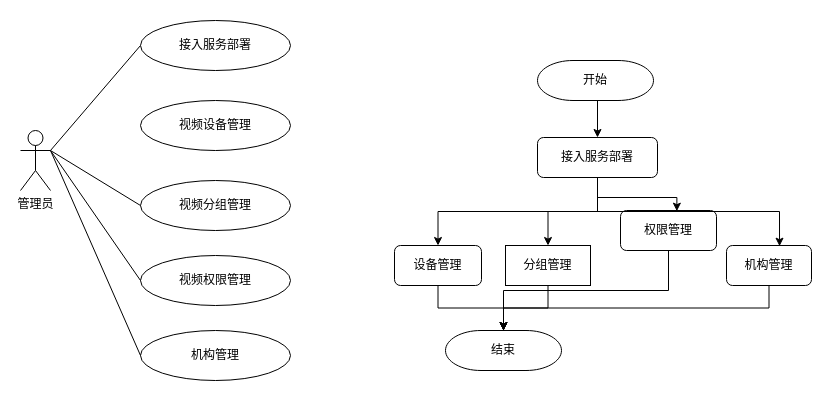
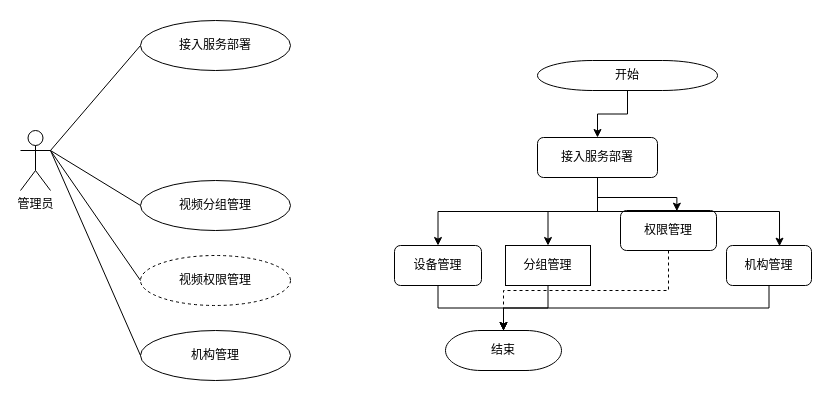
  <mxCell id="0" />
  <mxCell id="1" parent="0" />
  <mxCell id="2" style="edgeStyle=orthogonalEdgeStyle;rounded=0;orthogonalLoop=1;jettySize=auto;html=1;exitX=0.5;exitY=1;exitDx=0;exitDy=0;entryX=0.5;entryY=0;entryDx=0;entryDy=0;strokeWidth=1;" edge="1" parent="1" source="4" target="5"><mxGeometry relative="1" as="geometry" /></mxCell>
  <mxCell id="3" style="edgeStyle=orthogonalEdgeStyle;rounded=0;orthogonalLoop=1;jettySize=auto;html=1;exitX=0.5;exitY=1;exitDx=0;exitDy=0;entryX=0.5;entryY=0;entryDx=0;entryDy=0;strokeWidth=1;" edge="1" parent="1" source="4" target="18"><mxGeometry relative="1" as="geometry" /></mxCell>
  <mxCell id="4" value="接入服务部署" style="rounded=1;whiteSpace=wrap;html=1;fontSize=12;glass=0;strokeWidth=1;shadow=0;" parent="1" vertex="1"><mxGeometry x="537" y="137" width="120" height="40" as="geometry" /></mxCell>
  <mxCell id="5" value="设备管理" style="rounded=1;whiteSpace=wrap;html=1;fontSize=12;glass=0;strokeWidth=1;shadow=0;" parent="1" vertex="1"><mxGeometry x="394" y="245" width="87" height="40" as="geometry" /></mxCell>
  <mxCell id="6" style="rounded=0;orthogonalLoop=1;jettySize=auto;html=1;exitX=1;exitY=0.333;exitDx=0;exitDy=0;exitPerimeter=0;entryX=0;entryY=0.5;entryDx=0;entryDy=0;endArrow=none;endFill=0;" edge="1" parent="1" source="7" target="8"><mxGeometry relative="1" as="geometry" /></mxCell>
  <mxCell id="7" value="管理员" style="shape=umlActor;verticalLabelPosition=bottom;verticalAlign=top;html=1;outlineConnect=0;" vertex="1" parent="1"><mxGeometry x="20" y="130" width="30" height="60" as="geometry" /></mxCell>
  <mxCell id="8" value="接入服务部署" style="ellipse;whiteSpace=wrap;html=1;" vertex="1" parent="1"><mxGeometry x="140" y="20" width="150" height="50" as="geometry" /></mxCell>
- <mxCell id="9" value="视频设备管理" style="ellipse;whiteSpace=wrap;html=1;" vertex="1" parent="1"><mxGeometry x="140" y="100" width="150" height="50" as="geometry" /></mxCell>
  <mxCell id="10" value="视频分组管理" style="ellipse;whiteSpace=wrap;html=1;" vertex="1" parent="1"><mxGeometry x="140" y="180" width="150" height="50" as="geometry" /></mxCell>
- <mxCell id="11" value="视频权限管理" style="ellipse;whiteSpace=wrap;html=1;" vertex="1" parent="1"><mxGeometry x="140" y="255" width="150" height="50" as="geometry" /></mxCell>
+ <mxCell id="11" value="视频权限管理" style="ellipse;whiteSpace=wrap;html=1;dashed=1;" vertex="1" parent="1"><mxGeometry x="140" y="255" width="150" height="50" as="geometry" /></mxCell>
  <mxCell id="12" value="机构管理" style="ellipse;whiteSpace=wrap;html=1;" vertex="1" parent="1"><mxGeometry x="140" y="330" width="150" height="50" as="geometry" /></mxCell>
  <mxCell id="13" style="rounded=0;orthogonalLoop=1;jettySize=auto;html=1;entryX=0;entryY=0.5;entryDx=0;entryDy=0;endArrow=none;endFill=0;" edge="1" parent="1" target="10"><mxGeometry relative="1" as="geometry"><mxPoint x="50" y="150" as="sourcePoint" /><mxPoint x="160" y="65" as="targetPoint" /></mxGeometry></mxCell>
  <mxCell id="14" style="rounded=0;orthogonalLoop=1;jettySize=auto;html=1;entryX=0;entryY=0.5;entryDx=0;entryDy=0;endArrow=none;endFill=0;" edge="1" parent="1" target="11"><mxGeometry relative="1" as="geometry"><mxPoint x="50" y="150" as="sourcePoint" /><mxPoint x="170" y="75" as="targetPoint" /></mxGeometry></mxCell>
  <mxCell id="15" style="rounded=0;orthogonalLoop=1;jettySize=auto;html=1;entryX=0;entryY=0.5;entryDx=0;entryDy=0;endArrow=none;endFill=0;" edge="1" parent="1" target="12"><mxGeometry relative="1" as="geometry"><mxPoint x="50" y="150" as="sourcePoint" /><mxPoint x="180" y="85" as="targetPoint" /></mxGeometry></mxCell>
  <mxCell id="16" style="edgeStyle=orthogonalEdgeStyle;rounded=0;orthogonalLoop=1;jettySize=auto;html=1;exitX=0.5;exitY=1;exitDx=0;exitDy=0;exitPerimeter=0;entryX=0.5;entryY=0;entryDx=0;entryDy=0;strokeWidth=1;" edge="1" parent="1" source="17" target="4"><mxGeometry relative="1" as="geometry" /></mxCell>
- <mxCell id="17" value="开始" style="strokeWidth=1;html=1;shape=mxgraph.flowchart.terminator;whiteSpace=wrap;" vertex="1" parent="1"><mxGeometry x="537" y="60" width="116" height="40" as="geometry" /></mxCell>
+ <mxCell id="17" value="开始" style="strokeWidth=1;html=1;shape=mxgraph.flowchart.terminator;whiteSpace=wrap;" vertex="1" parent="1"><mxGeometry x="537" y="60" width="180" height="30" as="geometry" /></mxCell>
  <mxCell id="18" value="分组管理" style="whiteSpace=wrap;html=1;fontSize=12;glass=0;strokeWidth=1;shadow=0;rounded=0;" vertex="1" parent="1"><mxGeometry x="505" y="245" width="85" height="40" as="geometry" /></mxCell>
  <mxCell id="19" value="权限管理" style="rounded=1;whiteSpace=wrap;html=1;fontSize=12;glass=0;strokeWidth=1;shadow=0;" vertex="1" parent="1"><mxGeometry x="620" y="210" width="96" height="40" as="geometry" /></mxCell>
  <mxCell id="20" value="机构管理" style="rounded=1;whiteSpace=wrap;html=1;fontSize=12;glass=0;strokeWidth=1;shadow=0;" vertex="1" parent="1"><mxGeometry x="726" y="245" width="85" height="40" as="geometry" /></mxCell>
  <mxCell id="21" style="edgeStyle=orthogonalEdgeStyle;rounded=0;orthogonalLoop=1;jettySize=auto;html=1;exitX=0.5;exitY=1;exitDx=0;exitDy=0;entryX=0.587;entryY=0.017;entryDx=0;entryDy=0;entryPerimeter=0;strokeWidth=1;" edge="1" parent="1" source="4" target="19"><mxGeometry relative="1" as="geometry" /></mxCell>
  <mxCell id="22" style="edgeStyle=orthogonalEdgeStyle;rounded=0;orthogonalLoop=1;jettySize=auto;html=1;exitX=0.5;exitY=1;exitDx=0;exitDy=0;entryX=0.624;entryY=0.017;entryDx=0;entryDy=0;entryPerimeter=0;strokeWidth=1;" edge="1" parent="1" source="4" target="20"><mxGeometry relative="1" as="geometry" /></mxCell>
  <mxCell id="23" value="结束" style="strokeWidth=1;html=1;shape=mxgraph.flowchart.terminator;whiteSpace=wrap;" vertex="1" parent="1"><mxGeometry x="445" y="330" width="116" height="40" as="geometry" /></mxCell>
- <mxCell id="24" style="edgeStyle=orthogonalEdgeStyle;rounded=0;orthogonalLoop=1;jettySize=auto;html=1;exitX=0.5;exitY=1;exitDx=0;exitDy=0;entryX=0.5;entryY=0;entryDx=0;entryDy=0;entryPerimeter=0;strokeWidth=1;" edge="1" parent="1" source="5" target="23"><mxGeometry relative="1" as="geometry" /></mxCell>
- <mxCell id="25" style="edgeStyle=orthogonalEdgeStyle;rounded=0;orthogonalLoop=1;jettySize=auto;html=1;exitX=0.5;exitY=1;exitDx=0;exitDy=0;entryX=0.5;entryY=0;entryDx=0;entryDy=0;entryPerimeter=0;strokeWidth=1;" edge="1" parent="1" source="19" target="23"><mxGeometry relative="1" as="geometry" /></mxCell>
+ <mxCell id="24" style="edgeStyle=orthogonalEdgeStyle;rounded=0;orthogonalLoop=1;jettySize=auto;html=1;exitX=0.5;exitY=1;exitDx=0;exitDy=0;entryX=0.5;entryY=0;entryDx=0;entryDy=0;entryPerimeter=0;strokeWidth=1;endArrow=none;" edge="1" parent="1" source="5" target="23"><mxGeometry relative="1" as="geometry" /></mxCell>
+ <mxCell id="25" style="edgeStyle=orthogonalEdgeStyle;rounded=0;orthogonalLoop=1;jettySize=auto;html=1;exitX=0.5;exitY=1;exitDx=0;exitDy=0;entryX=0.5;entryY=0;entryDx=0;entryDy=0;entryPerimeter=0;strokeWidth=1;dashed=1;" edge="1" parent="1" source="19" target="23"><mxGeometry relative="1" as="geometry" /></mxCell>
  <mxCell id="26" style="edgeStyle=orthogonalEdgeStyle;rounded=0;orthogonalLoop=1;jettySize=auto;html=1;exitX=0.5;exitY=1;exitDx=0;exitDy=0;entryX=0.5;entryY=0;entryDx=0;entryDy=0;entryPerimeter=0;strokeWidth=1;" edge="1" parent="1" source="20" target="23"><mxGeometry relative="1" as="geometry" /></mxCell>
  <mxCell id="27" style="edgeStyle=orthogonalEdgeStyle;rounded=0;orthogonalLoop=1;jettySize=auto;html=1;exitX=0.5;exitY=1;exitDx=0;exitDy=0;entryX=0.5;entryY=0;entryDx=0;entryDy=0;entryPerimeter=0;strokeWidth=1;" edge="1" parent="1" source="18" target="23"><mxGeometry relative="1" as="geometry" /></mxCell>
